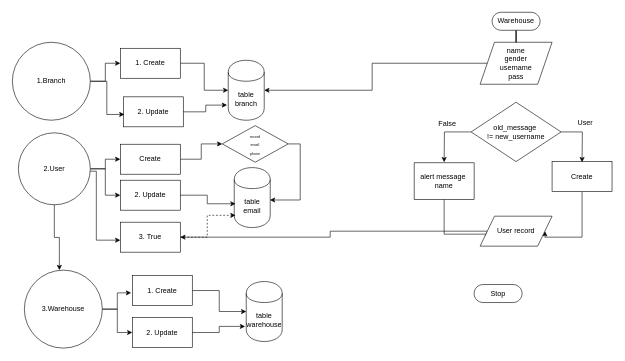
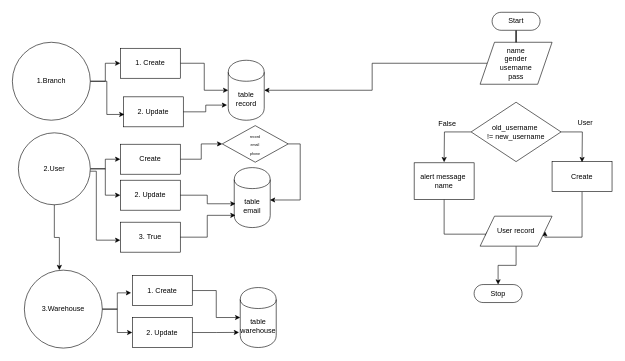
  <mxCell id="0" />
  <mxCell id="1" parent="0" />
  <mxCell id="2" style="edgeStyle=orthogonalEdgeStyle;rounded=0;orthogonalLoop=1;jettySize=auto;html=1;" parent="1" source="3" target="6" edge="1"><mxGeometry relative="1" as="geometry" /></mxCell>
  <mxCell id="3" value="1.Branch" style="shape=ellipse;html=1;dashed=0;whiteSpace=wrap;aspect=fixed;perimeter=ellipsePerimeter;" parent="1" vertex="1"><mxGeometry x="20" y="70" width="130" height="130" as="geometry" /></mxCell>
- <mxCell id="4" value="table&lt;div&gt;branch&lt;/div&gt;" style="shape=cylinder;whiteSpace=wrap;html=1;boundedLbl=1;backgroundOutline=1;" parent="1" vertex="1"><mxGeometry x="380" y="100" width="60" height="100" as="geometry" /></mxCell>
+ <mxCell id="4" value="table&lt;div&gt;record&lt;/div&gt;" style="shape=cylinder;whiteSpace=wrap;html=1;boundedLbl=1;backgroundOutline=1;" parent="1" vertex="1"><mxGeometry x="380" y="100" width="60" height="100" as="geometry" /></mxCell>
  <mxCell id="5" style="edgeStyle=orthogonalEdgeStyle;rounded=0;orthogonalLoop=1;jettySize=auto;html=1;entryX=0;entryY=0.5;entryDx=0;entryDy=0;" parent="1" source="6" target="4" edge="1"><mxGeometry relative="1" as="geometry" /></mxCell>
  <mxCell id="6" value="1. Create" style="html=1;dashed=0;whiteSpace=wrap;" parent="1" vertex="1"><mxGeometry x="200" y="80" width="100" height="50" as="geometry" /></mxCell>
  <mxCell id="7" value="2. Update" style="html=1;dashed=0;whiteSpace=wrap;" parent="1" vertex="1"><mxGeometry x="205" y="161" width="100" height="50" as="geometry" /></mxCell>
  <mxCell id="8" style="edgeStyle=orthogonalEdgeStyle;rounded=0;orthogonalLoop=1;jettySize=auto;html=1;entryX=0.018;entryY=0.587;entryDx=0;entryDy=0;entryPerimeter=0;" parent="1" source="3" target="7" edge="1"><mxGeometry relative="1" as="geometry" /></mxCell>
  <mxCell id="9" style="edgeStyle=orthogonalEdgeStyle;rounded=0;orthogonalLoop=1;jettySize=auto;html=1;entryX=-0.033;entryY=0.748;entryDx=0;entryDy=0;entryPerimeter=0;" parent="1" source="7" target="4" edge="1"><mxGeometry relative="1" as="geometry" /></mxCell>
  <mxCell id="10" value="table&lt;div&gt;email&lt;/div&gt;" style="shape=cylinder;whiteSpace=wrap;html=1;boundedLbl=1;backgroundOutline=1;" parent="1" vertex="1"><mxGeometry x="390" y="279" width="60" height="100" as="geometry" /></mxCell>
  <mxCell id="11" style="edgeStyle=orthogonalEdgeStyle;rounded=0;orthogonalLoop=1;jettySize=auto;html=1;entryX=1;entryY=0.5;entryDx=0;entryDy=0;" parent="1" source="12" target="46" edge="1"><mxGeometry relative="1" as="geometry"><Array as="points"><mxPoint x="970" y="395" /></Array></mxGeometry></mxCell>
  <mxCell id="12" value="Create" style="html=1;dashed=0;whiteSpace=wrap;" parent="1" vertex="1"><mxGeometry x="920" y="269" width="100" height="50" as="geometry" /></mxCell>
  <mxCell id="13" value="2. Update" style="html=1;dashed=0;whiteSpace=wrap;" parent="1" vertex="1"><mxGeometry x="200" y="300" width="100" height="50" as="geometry" /></mxCell>
  <mxCell id="14" style="edgeStyle=orthogonalEdgeStyle;rounded=0;orthogonalLoop=1;jettySize=auto;html=1;" parent="1" source="16" target="13" edge="1"><mxGeometry relative="1" as="geometry" /></mxCell>
  <mxCell id="15" style="edgeStyle=orthogonalEdgeStyle;rounded=0;orthogonalLoop=1;jettySize=auto;html=1;entryX=0;entryY=0.5;entryDx=0;entryDy=0;" parent="1" source="16" target="40" edge="1"><mxGeometry relative="1" as="geometry" /></mxCell>
  <mxCell id="16" value="2.User" style="shape=ellipse;html=1;dashed=0;whiteSpace=wrap;aspect=fixed;perimeter=ellipsePerimeter;" parent="1" vertex="1"><mxGeometry x="30" y="221" width="120" height="120" as="geometry" /></mxCell>
  <mxCell id="17" value="3. True" style="html=1;dashed=0;whiteSpace=wrap;" parent="1" vertex="1"><mxGeometry x="200" y="370" width="100" height="50" as="geometry" /></mxCell>
  <mxCell id="18" style="edgeStyle=orthogonalEdgeStyle;rounded=0;orthogonalLoop=1;jettySize=auto;html=1;entryX=0;entryY=0.6;entryDx=0;entryDy=0;entryPerimeter=0;" parent="1" source="16" target="17" edge="1"><mxGeometry relative="1" as="geometry"><Array as="points"><mxPoint x="160" y="285" /><mxPoint x="160" y="400" /></Array></mxGeometry></mxCell>
- <mxCell id="19" value="table&lt;div&gt;warehouse&lt;/div&gt;" style="shape=cylinder;whiteSpace=wrap;html=1;boundedLbl=1;backgroundOutline=1;" parent="1" vertex="1"><mxGeometry x="410" y="469" width="60" height="100" as="geometry" /></mxCell>
+ <mxCell id="19" value="table&lt;div&gt;warehouse&lt;/div&gt;" style="shape=cylinder;whiteSpace=wrap;html=1;boundedLbl=1;backgroundOutline=1;" parent="1" vertex="1"><mxGeometry x="400" y="479" width="60" height="100" as="geometry" /></mxCell>
  <mxCell id="20" style="edgeStyle=orthogonalEdgeStyle;rounded=0;orthogonalLoop=1;jettySize=auto;html=1;entryX=0;entryY=0.5;entryDx=0;entryDy=0;" parent="1" source="21" target="19" edge="1"><mxGeometry relative="1" as="geometry" /></mxCell>
  <mxCell id="21" value="1. Create" style="html=1;dashed=0;whiteSpace=wrap;" parent="1" vertex="1"><mxGeometry x="220" y="459" width="100" height="50" as="geometry" /></mxCell>
  <mxCell id="22" value="2. Update" style="html=1;dashed=0;whiteSpace=wrap;" parent="1" vertex="1"><mxGeometry x="220" y="529" width="100" height="50" as="geometry" /></mxCell>
  <mxCell id="23" style="edgeStyle=orthogonalEdgeStyle;rounded=0;orthogonalLoop=1;jettySize=auto;html=1;entryX=-0.033;entryY=0.748;entryDx=0;entryDy=0;entryPerimeter=0;" parent="1" source="22" target="19" edge="1"><mxGeometry relative="1" as="geometry" /></mxCell>
  <mxCell id="24" style="edgeStyle=orthogonalEdgeStyle;rounded=0;orthogonalLoop=1;jettySize=auto;html=1;" parent="1" source="25" target="22" edge="1"><mxGeometry relative="1" as="geometry" /></mxCell>
  <mxCell id="25" value="3.Warehouse" style="shape=ellipse;html=1;dashed=0;whiteSpace=wrap;aspect=fixed;perimeter=ellipsePerimeter;" parent="1" vertex="1"><mxGeometry x="40" y="450" width="130" height="130" as="geometry" /></mxCell>
  <mxCell id="26" style="edgeStyle=orthogonalEdgeStyle;rounded=0;orthogonalLoop=1;jettySize=auto;html=1;entryX=-0.02;entryY=0.577;entryDx=0;entryDy=0;entryPerimeter=0;" parent="1" source="25" target="21" edge="1"><mxGeometry relative="1" as="geometry" /></mxCell>
  <mxCell id="27" style="edgeStyle=orthogonalEdgeStyle;rounded=0;orthogonalLoop=1;jettySize=auto;html=1;entryX=0.449;entryY=-0.001;entryDx=0;entryDy=0;entryPerimeter=0;" parent="1" source="16" target="25" edge="1"><mxGeometry relative="1" as="geometry" /></mxCell>
  <mxCell id="28" style="edgeStyle=orthogonalEdgeStyle;rounded=0;orthogonalLoop=1;jettySize=auto;html=1;" parent="1" source="29" target="4" edge="1"><mxGeometry relative="1" as="geometry" /></mxCell>
  <mxCell id="29" value="name&lt;div&gt;gender&lt;/div&gt;&lt;div&gt;username&lt;/div&gt;&lt;div&gt;pass&lt;/div&gt;" style="shape=parallelogram;perimeter=parallelogramPerimeter;whiteSpace=wrap;html=1;dashed=0;" parent="1" vertex="1"><mxGeometry x="800" y="70" width="120" height="70" as="geometry" /></mxCell>
  <mxCell id="30" style="edgeStyle=orthogonalEdgeStyle;rounded=0;orthogonalLoop=1;jettySize=auto;html=1;" parent="1" source="32" edge="1"><mxGeometry relative="1" as="geometry"><mxPoint x="970" y="270" as="targetPoint" /></mxGeometry></mxCell>
  <mxCell id="31" style="edgeStyle=orthogonalEdgeStyle;rounded=0;orthogonalLoop=1;jettySize=auto;html=1;" parent="1" source="32" edge="1"><mxGeometry relative="1" as="geometry"><mxPoint x="740" y="270" as="targetPoint" /></mxGeometry></mxCell>
- <mxCell id="32" value="old_message&amp;nbsp;&lt;div&gt;!= new_username&lt;/div&gt;" style="shape=rhombus;html=1;dashed=0;whiteSpace=wrap;perimeter=rhombusPerimeter;" parent="1" vertex="1"><mxGeometry x="785" y="170" width="150" height="99" as="geometry" /></mxCell>
+ <mxCell id="32" value="old_username&amp;nbsp;&lt;div&gt;!= new_username&lt;/div&gt;" style="shape=rhombus;html=1;dashed=0;whiteSpace=wrap;perimeter=rhombusPerimeter;" parent="1" vertex="1"><mxGeometry x="785" y="170" width="150" height="99" as="geometry" /></mxCell>
  <mxCell id="33" style="edgeStyle=orthogonalEdgeStyle;rounded=0;orthogonalLoop=1;jettySize=auto;html=1;entryX=0.5;entryY=0;entryDx=0;entryDy=0;endArrow=none;" parent="1" source="34" target="29" edge="1"><mxGeometry relative="1" as="geometry" /></mxCell>
- <mxCell id="34" value="Warehouse" style="html=1;dashed=0;whiteSpace=wrap;shape=mxgraph.dfd.start" parent="1" vertex="1"><mxGeometry x="820" width="80" height="30" as="geometry" y="20" /></mxCell>
+ <mxCell id="34" value="Start" style="html=1;dashed=0;whiteSpace=wrap;shape=mxgraph.dfd.start" parent="1" vertex="1"><mxGeometry x="820" width="80" height="30" as="geometry" y="20" /></mxCell>
  <mxCell id="35" value="User" style="text;html=1;align=center;verticalAlign=middle;resizable=0;points=[];autosize=1;strokeColor=none;fillColor=none;" parent="1" vertex="1"><mxGeometry x="950" y="190" width="50" height="30" as="geometry" /></mxCell>
  <mxCell id="36" style="edgeStyle=orthogonalEdgeStyle;rounded=0;orthogonalLoop=1;jettySize=auto;html=1;entryX=0;entryY=0.5;entryDx=0;entryDy=0;" parent="1" source="37" target="46" edge="1"><mxGeometry relative="1" as="geometry"><Array as="points"><mxPoint x="740" y="390" /><mxPoint x="812" y="390" /></Array></mxGeometry></mxCell>
  <mxCell id="37" value="alert message&amp;nbsp;&lt;div&gt;name&lt;/div&gt;" style="html=1;dashed=0;whiteSpace=wrap;" parent="1" vertex="1"><mxGeometry x="690" y="271" width="100" height="61" as="geometry" /></mxCell>
  <mxCell id="38" value="False" style="text;html=1;align=center;verticalAlign=middle;resizable=0;points=[];autosize=1;strokeColor=none;fillColor=none;" parent="1" vertex="1"><mxGeometry x="720" y="191" width="50" height="30" as="geometry" /></mxCell>
  <mxCell id="39" style="edgeStyle=orthogonalEdgeStyle;rounded=0;orthogonalLoop=1;jettySize=auto;html=1;entryX=0;entryY=0.5;entryDx=0;entryDy=0;" parent="1" source="40" target="43" edge="1"><mxGeometry relative="1" as="geometry" /></mxCell>
  <mxCell id="40" value="Create" style="html=1;dashed=0;whiteSpace=wrap;" parent="1" vertex="1"><mxGeometry x="200" y="240" width="100" height="50" as="geometry" /></mxCell>
  <mxCell id="41" style="edgeStyle=orthogonalEdgeStyle;rounded=0;orthogonalLoop=1;jettySize=auto;html=1;entryX=0.035;entryY=0.603;entryDx=0;entryDy=0;entryPerimeter=0;" parent="1" source="13" target="10" edge="1"><mxGeometry relative="1" as="geometry" /></mxCell>
- <mxCell id="42" style="edgeStyle=orthogonalEdgeStyle;rounded=0;orthogonalLoop=1;jettySize=auto;html=1;entryX=0.035;entryY=0.796;entryDx=0;entryDy=0;entryPerimeter=0;dashed=1;" parent="1" source="17" target="10" edge="1"><mxGeometry relative="1" as="geometry" /></mxCell>
+ <mxCell id="42" style="edgeStyle=orthogonalEdgeStyle;rounded=0;orthogonalLoop=1;jettySize=auto;html=1;entryX=0.035;entryY=0.796;entryDx=0;entryDy=0;entryPerimeter=0;" parent="1" source="17" target="10" edge="1"><mxGeometry relative="1" as="geometry" /></mxCell>
  <mxCell id="43" value="&lt;span style=&quot;text-wrap: nowrap;&quot;&gt;&lt;font style=&quot;font-size: 6px;&quot;&gt;record&lt;/font&gt;&lt;/span&gt;&lt;div&gt;&lt;font style=&quot;font-size: 6px;&quot;&gt;&lt;span style=&quot;text-wrap: nowrap;&quot;&gt;email&lt;/span&gt;&lt;span style=&quot;text-wrap: nowrap;&quot;&gt;&lt;br&gt;&lt;/span&gt;&lt;/font&gt;&lt;/div&gt;&lt;div&gt;&lt;span style=&quot;text-wrap: nowrap;&quot;&gt;&lt;font style=&quot;font-size: 6px;&quot;&gt;phone&lt;/font&gt;&lt;/span&gt;&lt;span style=&quot;text-wrap: nowrap;&quot;&gt;&lt;br&gt;&lt;/span&gt;&lt;/div&gt;" style="shape=rhombus;html=1;dashed=0;whiteSpace=wrap;perimeter=rhombusPerimeter;" parent="1" vertex="1"><mxGeometry x="370" y="209" width="110" height="61" as="geometry" /></mxCell>
  <mxCell id="44" style="edgeStyle=orthogonalEdgeStyle;rounded=0;orthogonalLoop=1;jettySize=auto;html=1;entryX=0.992;entryY=0.54;entryDx=0;entryDy=0;entryPerimeter=0;exitX=1;exitY=0.5;exitDx=0;exitDy=0;" parent="1" source="43" target="10" edge="1"><mxGeometry relative="1" as="geometry" /></mxCell>
- <mxCell id="45" style="edgeStyle=orthogonalEdgeStyle;rounded=0;orthogonalLoop=1;jettySize=auto;html=1;" parent="1" source="46" target="17" edge="1"><mxGeometry relative="1" as="geometry" /></mxCell>
+ <mxCell id="45" style="edgeStyle=orthogonalEdgeStyle;rounded=0;orthogonalLoop=1;jettySize=auto;html=1;" parent="1" source="46" target="47" edge="1"><mxGeometry relative="1" as="geometry" /></mxCell>
  <mxCell id="46" value="User record" style="shape=parallelogram;perimeter=parallelogramPerimeter;whiteSpace=wrap;html=1;dashed=0;" parent="1" vertex="1"><mxGeometry x="800" y="360" width="120" height="50" as="geometry" /></mxCell>
  <mxCell id="47" value="Stop" style="html=1;dashed=0;whiteSpace=wrap;shape=mxgraph.dfd.start" parent="1" vertex="1"><mxGeometry x="790" y="474" width="80" height="30" as="geometry" /></mxCell>
